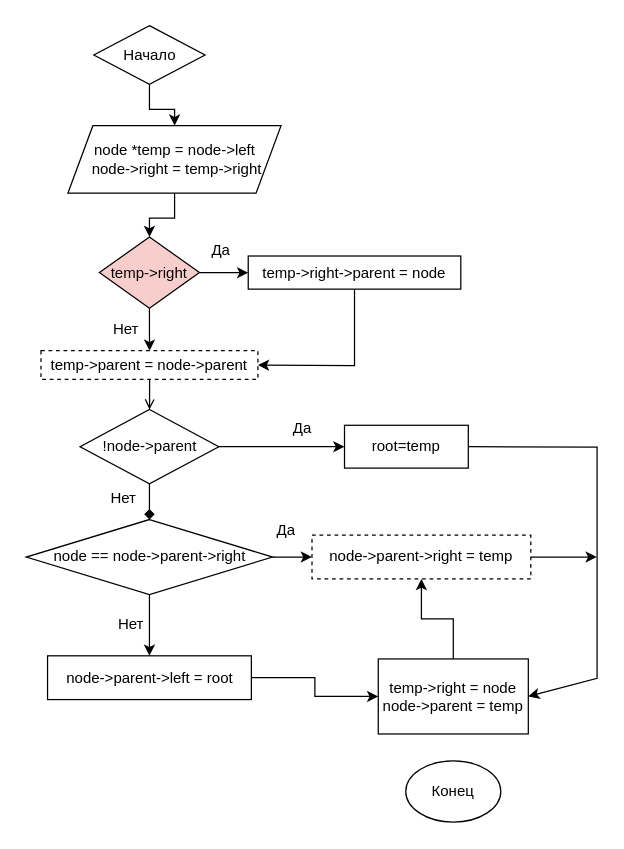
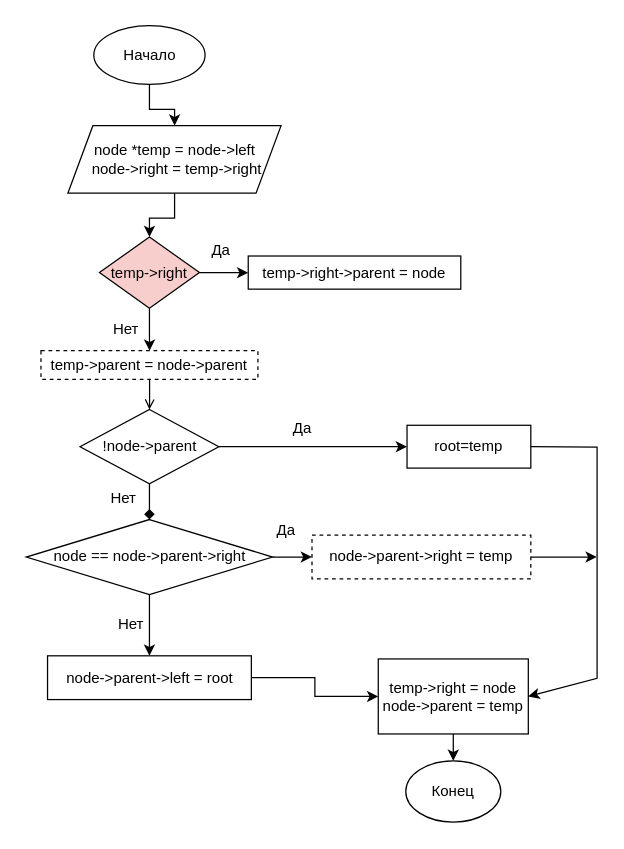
  <mxCell id="0" />
  <mxCell id="1" parent="0" />
  <mxCell id="2" value="" style="edgeStyle=orthogonalEdgeStyle;rounded=0;orthogonalLoop=1;jettySize=auto;html=1;" edge="1" parent="1" source="3" target="7"><mxGeometry relative="1" as="geometry" /></mxCell>
- <mxCell id="3" value="Начало" style="rhombus;whiteSpace=wrap;html=1;" vertex="1" parent="1"><mxGeometry x="74.5" y="20" width="89" height="47" as="geometry" /></mxCell>
+ <mxCell id="3" value="Начало" style="ellipse;whiteSpace=wrap;html=1;" vertex="1" parent="1"><mxGeometry x="74.5" y="20" width="89" height="47" as="geometry" /></mxCell>
  <mxCell id="4" value="Конец" style="ellipse;whiteSpace=wrap;html=1;" vertex="1" parent="1"><mxGeometry x="324" y="608" width="76" height="49" as="geometry" /></mxCell>
  <mxCell id="5" style="edgeStyle=orthogonalEdgeStyle;rounded=0;orthogonalLoop=1;jettySize=auto;html=1;exitX=0.5;exitY=1;exitDx=0;exitDy=0;" edge="1" parent="1" source="4" target="4"><mxGeometry relative="1" as="geometry" /></mxCell>
  <mxCell id="6" value="" style="edgeStyle=orthogonalEdgeStyle;rounded=0;orthogonalLoop=1;jettySize=auto;html=1;" edge="1" parent="1" source="7" target="10"><mxGeometry relative="1" as="geometry" /></mxCell>
  <mxCell id="7" value="&lt;span style=&quot;font-size: 12px;&quot;&gt;node *temp = node-&amp;gt;left&lt;/span&gt;&lt;div&gt;&lt;span style=&quot;font-size: 12px;&quot;&gt;&amp;nbsp;node-&amp;gt;right = temp-&amp;gt;&lt;/span&gt;right&lt;/div&gt;" style="shape=parallelogram;perimeter=parallelogramPerimeter;whiteSpace=wrap;html=1;fixedSize=1;" vertex="1" parent="1"><mxGeometry x="53.75" y="100" width="170.5" height="54" as="geometry" /></mxCell>
  <mxCell id="8" value="" style="edgeStyle=orthogonalEdgeStyle;rounded=0;orthogonalLoop=1;jettySize=auto;html=1;" edge="1" parent="1" source="10" target="11"><mxGeometry relative="1" as="geometry" /></mxCell>
  <mxCell id="9" value="" style="edgeStyle=orthogonalEdgeStyle;rounded=0;orthogonalLoop=1;jettySize=auto;html=1;" edge="1" parent="1" source="10" target="13"><mxGeometry relative="1" as="geometry" /></mxCell>
  <mxCell id="10" value="temp-&amp;gt;right" style="rhombus;whiteSpace=wrap;html=1;fillColor=#f8cecc;" vertex="1" parent="1"><mxGeometry x="79" y="189" width="80" height="57" as="geometry" /></mxCell>
  <mxCell id="11" value="&lt;span style=&quot;font-size: 12px;&quot;&gt;temp-&amp;gt;right-&amp;gt;parent = node&lt;/span&gt;" style="whiteSpace=wrap;html=1;" vertex="1" parent="1"><mxGeometry x="198" y="204.25" width="170" height="26.5" as="geometry" /></mxCell>
  <mxCell id="12" value="" style="edgeStyle=orthogonalEdgeStyle;rounded=0;orthogonalLoop=1;jettySize=auto;html=1;endArrow=open;" edge="1" parent="1" source="13" target="16"><mxGeometry relative="1" as="geometry" /></mxCell>
  <mxCell id="13" value="&lt;span style=&quot;font-size: 12px;&quot;&gt;temp-&amp;gt;parent = node-&amp;gt;parent&lt;/span&gt;" style="whiteSpace=wrap;html=1;dashed=1;" vertex="1" parent="1"><mxGeometry x="32.25" y="280" width="173.5" height="23" as="geometry" /></mxCell>
  <mxCell id="14" value="" style="edgeStyle=orthogonalEdgeStyle;rounded=0;orthogonalLoop=1;jettySize=auto;html=1;" edge="1" parent="1" source="16" target="17"><mxGeometry relative="1" as="geometry" /></mxCell>
  <mxCell id="15" value="" style="edgeStyle=orthogonalEdgeStyle;rounded=0;orthogonalLoop=1;jettySize=auto;html=1;endArrow=diamond;" edge="1" parent="1" source="16" target="20"><mxGeometry relative="1" as="geometry" /></mxCell>
  <mxCell id="16" value="!node-&amp;gt;parent" style="rhombus;whiteSpace=wrap;html=1;" vertex="1" parent="1"><mxGeometry x="63.5" y="327" width="111" height="59.5" as="geometry" /></mxCell>
- <mxCell id="17" value="root=temp" style="whiteSpace=wrap;html=1;" vertex="1" parent="1"><mxGeometry x="275" y="339.63" width="99" height="34.25" as="geometry" /></mxCell>
+ <mxCell id="17" value="root=temp" style="whiteSpace=wrap;html=1;" vertex="1" parent="1"><mxGeometry x="325" y="339.63" width="99" height="34.25" as="geometry" /></mxCell>
  <mxCell id="18" value="" style="edgeStyle=orthogonalEdgeStyle;rounded=0;orthogonalLoop=1;jettySize=auto;html=1;" edge="1" parent="1" source="20" target="22"><mxGeometry relative="1" as="geometry" /></mxCell>
  <mxCell id="19" value="" style="edgeStyle=orthogonalEdgeStyle;rounded=0;orthogonalLoop=1;jettySize=auto;html=1;" edge="1" parent="1" source="20" target="24"><mxGeometry relative="1" as="geometry" /></mxCell>
  <mxCell id="20" value="&lt;span style=&quot;font-size: 12px;&quot;&gt;node == node-&amp;gt;parent-&amp;gt;right&lt;/span&gt;" style="rhombus;whiteSpace=wrap;html=1;" vertex="1" parent="1"><mxGeometry x="20.5" y="415" width="197" height="60" as="geometry" /></mxCell>
  <mxCell id="21" style="edgeStyle=orthogonalEdgeStyle;rounded=0;orthogonalLoop=1;jettySize=auto;html=1;" edge="1" parent="1" source="22"><mxGeometry relative="1" as="geometry"><mxPoint x="476.781" y="445" as="targetPoint" /></mxGeometry></mxCell>
  <mxCell id="22" value="&lt;span style=&quot;font-size: 12px;&quot;&gt;node-&amp;gt;parent-&amp;gt;right = temp&lt;/span&gt;" style="whiteSpace=wrap;html=1;dashed=1;" vertex="1" parent="1"><mxGeometry x="249" y="427.5" width="175" height="35" as="geometry" /></mxCell>
  <mxCell id="23" value="" style="edgeStyle=orthogonalEdgeStyle;rounded=0;orthogonalLoop=1;jettySize=auto;html=1;" edge="1" parent="1" source="24" target="26"><mxGeometry relative="1" as="geometry" /></mxCell>
  <mxCell id="24" value="&lt;span style=&quot;font-size: 12px;&quot;&gt;node-&amp;gt;parent-&amp;gt;left = root&lt;/span&gt;" style="whiteSpace=wrap;html=1;" vertex="1" parent="1"><mxGeometry x="37.5" y="524" width="163" height="35" as="geometry" /></mxCell>
- <mxCell id="25" style="edgeStyle=orthogonalEdgeStyle;rounded=0;orthogonalLoop=1;jettySize=auto;html=1;" edge="1" parent="1" source="26" target="22"><mxGeometry relative="1" as="geometry" /></mxCell>
+ <mxCell id="25" style="edgeStyle=orthogonalEdgeStyle;rounded=0;orthogonalLoop=1;jettySize=auto;html=1;entryX=0.5;entryY=0;entryDx=0;entryDy=0;" edge="1" parent="1" source="26" target="4"><mxGeometry relative="1" as="geometry" /></mxCell>
  <mxCell id="26" value="&lt;span style=&quot;font-size: 12px;&quot;&gt;temp-&amp;gt;right = node node-&amp;gt;parent = temp&lt;/span&gt;" style="whiteSpace=wrap;html=1;" vertex="1" parent="1"><mxGeometry x="302" y="526.5" width="120" height="60" as="geometry" /></mxCell>
  <mxCell id="27" value="" style="endArrow=classic;html=1;rounded=0;exitX=1;exitY=0.5;exitDx=0;exitDy=0;entryX=1;entryY=0.5;entryDx=0;entryDy=0;" edge="1" parent="1" source="17" target="26"><mxGeometry width="50" height="50" relative="1" as="geometry"><mxPoint x="103" y="453" as="sourcePoint" /><mxPoint x="153" y="403" as="targetPoint" /><Array as="points"><mxPoint x="477" y="357" /><mxPoint x="477" y="542" /></Array></mxGeometry></mxCell>
- <mxCell id="28" value="" style="endArrow=classic;html=1;rounded=0;exitX=0.5;exitY=1;exitDx=0;exitDy=0;entryX=1;entryY=0.5;entryDx=0;entryDy=0;" edge="1" parent="1" source="11" target="13"><mxGeometry width="50" height="50" relative="1" as="geometry"><mxPoint x="103" y="453" as="sourcePoint" /><mxPoint x="153" y="403" as="targetPoint" /><Array as="points"><mxPoint x="283" y="292" /></Array></mxGeometry></mxCell>
  <mxCell id="29" value="Да" style="text;html=1;align=center;verticalAlign=middle;resizable=0;points=[];autosize=1;strokeColor=none;fillColor=none;" vertex="1" parent="1"><mxGeometry x="159" y="187" width="33" height="26" as="geometry" /></mxCell>
  <mxCell id="30" value="Да" style="text;html=1;align=center;verticalAlign=middle;resizable=0;points=[];autosize=1;strokeColor=none;fillColor=none;" vertex="1" parent="1"><mxGeometry x="224" y="329" width="33" height="26" as="geometry" /></mxCell>
  <mxCell id="31" value="Да" style="text;html=1;align=center;verticalAlign=middle;resizable=0;points=[];autosize=1;strokeColor=none;fillColor=none;" vertex="1" parent="1"><mxGeometry x="211" y="411" width="33" height="26" as="geometry" /></mxCell>
  <mxCell id="32" value="Нет" style="text;html=1;align=center;verticalAlign=middle;resizable=0;points=[];autosize=1;strokeColor=none;fillColor=none;" vertex="1" parent="1"><mxGeometry x="81" y="250" width="38" height="26" as="geometry" /></mxCell>
  <mxCell id="33" value="Нет" style="text;html=1;align=center;verticalAlign=middle;resizable=0;points=[];autosize=1;strokeColor=none;fillColor=none;" vertex="1" parent="1"><mxGeometry x="85" y="485.5" width="38" height="26" as="geometry" /></mxCell>
  <mxCell id="34" value="Нет" style="text;html=1;align=center;verticalAlign=middle;resizable=0;points=[];autosize=1;strokeColor=none;fillColor=none;" vertex="1" parent="1"><mxGeometry x="79" y="385" width="38" height="26" as="geometry" /></mxCell>
